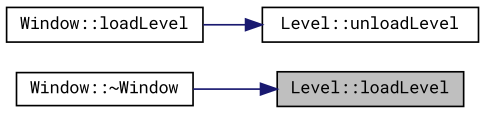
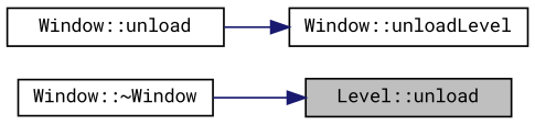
  digraph {
    fontname="Roboto Mono"
    rankdir=RL
    node [color=black fillcolor=white fontname="Roboto Mono" fontsize=10 shape=record style=filled]
    edge [color=midnightblue dir=back fontname="Roboto Mono" fontsize=10 labelfontname=Helvetica labelfontsize=10 style=solid]
-   n1 [fillcolor=grey75 fontcolor=black height=0.2 label="Level::loadLevel" width=0.4]
+   n1 [fillcolor=grey75 fontcolor=black height=0.2 label="Level::unload" width=0.4]
    n2 [height=0.2 label="Window::~Window" width=0.4]
-   n3 [height=0.2 label="Level::unloadLevel" width=0.4]
-   n4 [height=0.2 label="Window::loadLevel" width=0.4]
+   n3 [height=0.2 label="Window::unloadLevel" width=0.4]
+   n4 [height=0.2 label="Window::unload" width=0.4]
    n1 -> n2
    n3 -> n4
  }
